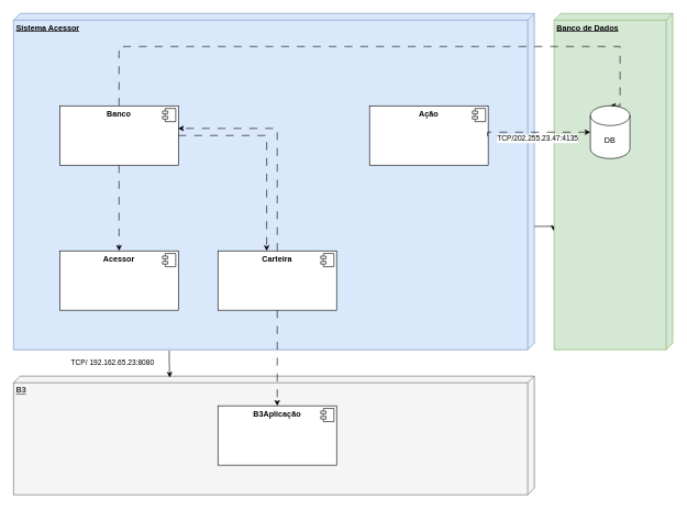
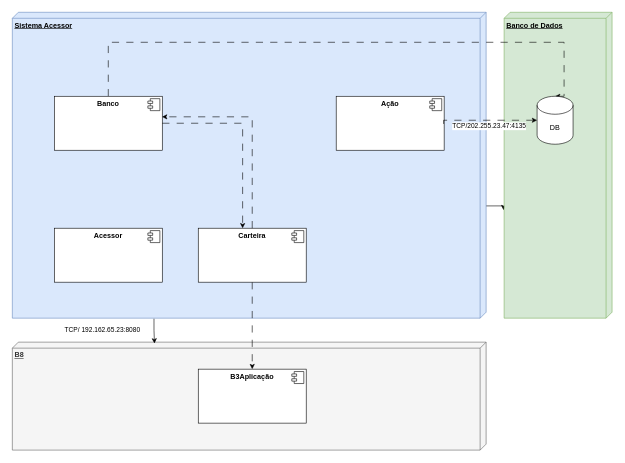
  <mxCell id="0" />
  <mxCell id="1" parent="0" />
  <mxCell id="2" style="edgeStyle=orthogonalEdgeStyle;rounded=0;orthogonalLoop=1;jettySize=auto;html=1;exitX=0.633;exitY=0.001;exitDx=0;exitDy=0;exitPerimeter=0;entryX=0.647;entryY=1.005;entryDx=0;entryDy=0;entryPerimeter=0;" edge="1" parent="1" source="3" target="6"><mxGeometry relative="1" as="geometry" /></mxCell>
  <mxCell id="3" value="Sistema Acessor" style="verticalAlign=top;align=left;spacingTop=8;spacingLeft=2;spacingRight=12;shape=cube;size=10;direction=south;fontStyle=5;html=1;whiteSpace=wrap;fillColor=#dae8fc;strokeColor=#6c8ebf;" vertex="1" parent="1"><mxGeometry x="20" y="20" width="790" height="510" as="geometry" /></mxCell>
- <mxCell id="4" value="B3" style="verticalAlign=top;align=left;spacingTop=8;spacingLeft=2;spacingRight=12;shape=cube;size=10;direction=south;fontStyle=5;html=1;whiteSpace=wrap;fillColor=#f5f5f5;fontColor=#333333;strokeColor=#666666;" vertex="1" parent="1"><mxGeometry x="20" y="570" width="790" height="180" as="geometry" /></mxCell>
+ <mxCell id="4" value="B8" style="verticalAlign=top;align=left;spacingTop=8;spacingLeft=2;spacingRight=12;shape=cube;size=10;direction=south;fontStyle=5;html=1;whiteSpace=wrap;fillColor=#f5f5f5;fontColor=#333333;strokeColor=#666666;" vertex="1" parent="1"><mxGeometry x="20" y="570" width="790" height="180" as="geometry" /></mxCell>
  <mxCell id="5" value="TCP/ 192.162.65.23:8080" style="edgeStyle=orthogonalEdgeStyle;rounded=0;orthogonalLoop=1;jettySize=auto;html=1;entryX=0.012;entryY=0.7;entryDx=0;entryDy=0;entryPerimeter=0;exitX=1.002;exitY=0.701;exitDx=0;exitDy=0;exitPerimeter=0;" edge="1" parent="1" source="3" target="4"><mxGeometry x="-0.103" y="-86" relative="1" as="geometry"><mxPoint x="-86" y="-86" as="offset" /></mxGeometry></mxCell>
  <mxCell id="6" value="Banco de Dados&lt;div&gt;&lt;br&gt;&lt;/div&gt;" style="verticalAlign=top;align=left;spacingTop=8;spacingLeft=2;spacingRight=12;shape=cube;size=10;direction=south;fontStyle=5;html=1;whiteSpace=wrap;fillColor=#d5e8d4;strokeColor=#82b366;" vertex="1" parent="1"><mxGeometry x="840" y="20" width="180" height="510" as="geometry" /></mxCell>
  <mxCell id="7" value="&lt;p style=&quot;margin:0px;margin-top:6px;text-align:center;&quot;&gt;&lt;b&gt;Ação&lt;/b&gt;&lt;/p&gt;" style="align=left;overflow=fill;html=1;dropTarget=0;whiteSpace=wrap;" vertex="1" parent="1"><mxGeometry x="560" y="160" width="180" height="90" as="geometry" /></mxCell>
  <mxCell id="8" value="" style="shape=component;jettyWidth=8;jettyHeight=4;" vertex="1" parent="7"><mxGeometry x="1" width="20" height="20" relative="1" as="geometry"><mxPoint x="-24" y="4" as="offset" /></mxGeometry></mxCell>
- <mxCell id="9" style="edgeStyle=orthogonalEdgeStyle;rounded=0;orthogonalLoop=1;jettySize=auto;html=1;entryX=0.5;entryY=0;entryDx=0;entryDy=0;dashed=1;dashPattern=12 12;" edge="1" parent="1" source="11" target="19"><mxGeometry relative="1" as="geometry" /></mxCell>
  <mxCell id="10" style="edgeStyle=orthogonalEdgeStyle;rounded=0;orthogonalLoop=1;jettySize=auto;html=1;dashed=1;dashPattern=12 12;entryX=0.5;entryY=0;entryDx=0;entryDy=0;entryPerimeter=0;" edge="1" parent="1" source="11" target="16"><mxGeometry relative="1" as="geometry"><Array as="points"><mxPoint x="180" y="70" /><mxPoint x="940" y="70" /></Array></mxGeometry></mxCell>
  <mxCell id="11" value="&lt;p style=&quot;margin:0px;margin-top:6px;text-align:center;&quot;&gt;&lt;b&gt;Banco&lt;/b&gt;&lt;/p&gt;" style="align=left;overflow=fill;html=1;dropTarget=0;whiteSpace=wrap;" vertex="1" parent="1"><mxGeometry x="90" y="160" width="180" height="90" as="geometry" /></mxCell>
  <mxCell id="12" value="" style="shape=component;jettyWidth=8;jettyHeight=4;" vertex="1" parent="11"><mxGeometry x="1" width="20" height="20" relative="1" as="geometry"><mxPoint x="-24" y="4" as="offset" /></mxGeometry></mxCell>
  <mxCell id="13" style="edgeStyle=orthogonalEdgeStyle;rounded=0;orthogonalLoop=1;jettySize=auto;html=1;exitX=0.5;exitY=1;exitDx=0;exitDy=0;dashed=1;dashPattern=12 12;" edge="1" parent="1" source="14" target="17"><mxGeometry relative="1" as="geometry"><Array as="points"><mxPoint x="420" y="560" /><mxPoint x="420" y="560" /></Array></mxGeometry></mxCell>
  <mxCell id="14" value="&lt;p style=&quot;margin:0px;margin-top:6px;text-align:center;&quot;&gt;&lt;b&gt;Carteira&lt;/b&gt;&lt;/p&gt;" style="align=left;overflow=fill;html=1;dropTarget=0;whiteSpace=wrap;" vertex="1" parent="1"><mxGeometry x="330" y="380" width="180" height="90" as="geometry" /></mxCell>
  <mxCell id="15" value="" style="shape=component;jettyWidth=8;jettyHeight=4;" vertex="1" parent="14"><mxGeometry x="1" width="20" height="20" relative="1" as="geometry"><mxPoint x="-24" y="4" as="offset" /></mxGeometry></mxCell>
  <mxCell id="16" value="DB" style="shape=cylinder3;whiteSpace=wrap;html=1;boundedLbl=1;backgroundOutline=1;size=15;" vertex="1" parent="1"><mxGeometry x="895" y="160" width="60" height="80" as="geometry" /></mxCell>
  <mxCell id="17" value="&lt;p style=&quot;margin:0px;margin-top:6px;text-align:center;&quot;&gt;&lt;b&gt;B3Aplicação&lt;/b&gt;&lt;/p&gt;" style="align=left;overflow=fill;html=1;dropTarget=0;whiteSpace=wrap;" vertex="1" parent="1"><mxGeometry x="330" y="615" width="180" height="90" as="geometry" /></mxCell>
  <mxCell id="18" value="" style="shape=component;jettyWidth=8;jettyHeight=4;" vertex="1" parent="17"><mxGeometry x="1" width="20" height="20" relative="1" as="geometry"><mxPoint x="-24" y="4" as="offset" /></mxGeometry></mxCell>
  <mxCell id="19" value="&lt;p style=&quot;margin:0px;margin-top:6px;text-align:center;&quot;&gt;&lt;b&gt;Acessor&lt;/b&gt;&lt;/p&gt;" style="align=left;overflow=fill;html=1;dropTarget=0;whiteSpace=wrap;" vertex="1" parent="1"><mxGeometry x="90" y="380" width="180" height="90" as="geometry" /></mxCell>
  <mxCell id="20" value="" style="shape=component;jettyWidth=8;jettyHeight=4;" vertex="1" parent="19"><mxGeometry x="1" width="20" height="20" relative="1" as="geometry"><mxPoint x="-24" y="4" as="offset" /></mxGeometry></mxCell>
  <mxCell id="21" style="edgeStyle=orthogonalEdgeStyle;rounded=0;orthogonalLoop=1;jettySize=auto;html=1;entryX=0.998;entryY=0.381;entryDx=0;entryDy=0;entryPerimeter=0;dashed=1;dashPattern=12 12;" edge="1" parent="1" source="14" target="11"><mxGeometry relative="1" as="geometry"><Array as="points"><mxPoint x="420" y="194" /></Array></mxGeometry></mxCell>
  <mxCell id="22" style="edgeStyle=orthogonalEdgeStyle;rounded=0;orthogonalLoop=1;jettySize=auto;html=1;entryX=0.411;entryY=0.001;entryDx=0;entryDy=0;entryPerimeter=0;dashed=1;dashPattern=12 12;" edge="1" parent="1" source="11" target="14"><mxGeometry relative="1" as="geometry" /></mxCell>
  <mxCell id="23" value="TCP/202.255.23.47:4135" style="edgeStyle=orthogonalEdgeStyle;rounded=0;orthogonalLoop=1;jettySize=auto;html=1;entryX=0;entryY=0.5;entryDx=0;entryDy=0;entryPerimeter=0;exitX=0.995;exitY=0.846;exitDx=0;exitDy=0;exitPerimeter=0;dashed=1;dashPattern=12 12;" edge="1" parent="1" target="16"><mxGeometry x="0.006" y="-10" relative="1" as="geometry"><mxPoint x="739.1" y="206.14" as="sourcePoint" /><mxPoint x="920" y="170" as="targetPoint" /><Array as="points"><mxPoint x="739" y="200" /></Array><mxPoint as="offset" /></mxGeometry></mxCell>
